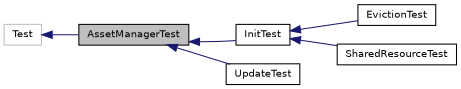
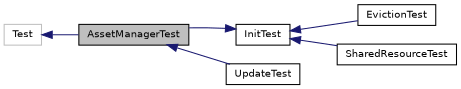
  digraph {
    rankdir=LR
    node [color=black fillcolor=white fontname=Helvetica fontsize=10 shape=record style=filled]
    edge [color=midnightblue dir=back fontname=Helvetica fontsize=10 labelfontname=Helvetica labelfontsize=10 style=solid]
    n1 [fillcolor=grey75 fontcolor=black height=0.2 label=AssetManagerTest width=0.4]
    n2 [height=0.2 label=InitTest width=0.4]
    n3 [height=0.2 label=UpdateTest width=0.4]
    n4 [height=0.2 label=EvictionTest width=0.4]
    n5 [height=0.2 label=SharedResourceTest width=0.4]
    n6 [color=grey75 height=0.2 label=Test width=0.4]
-   n1 -> n2
+   n2 -> n1
    n1 -> n3
    n2 -> n4
    n2 -> n5
    n6 -> n1
  }
